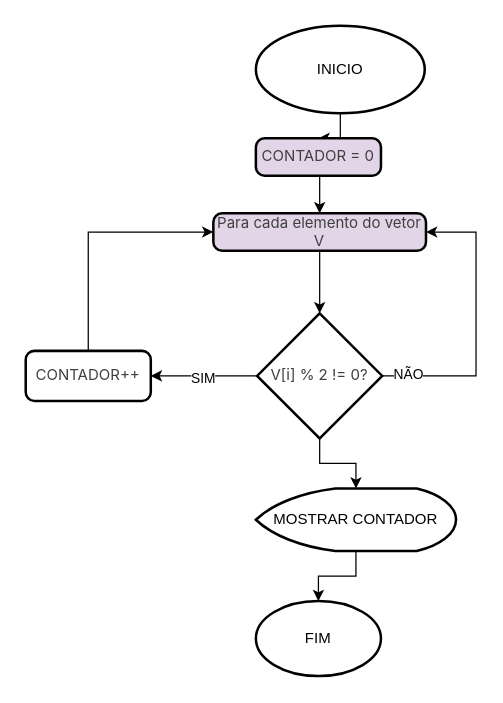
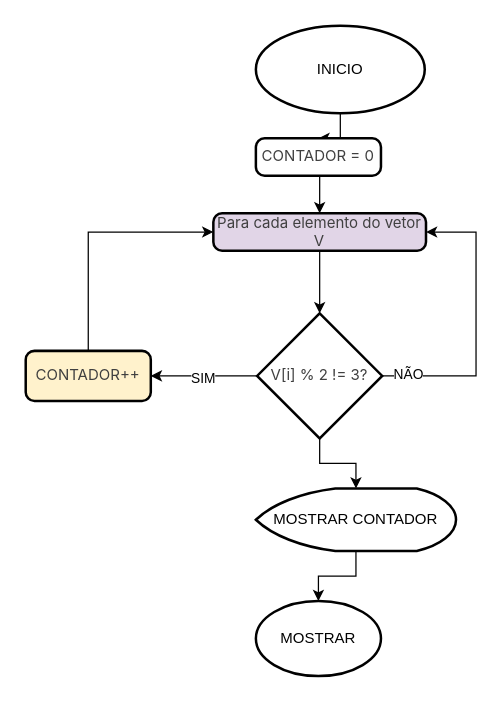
  <mxCell id="0" />
  <mxCell id="1" parent="0" />
  <mxCell id="2" style="edgeStyle=orthogonalEdgeStyle;rounded=0;orthogonalLoop=1;jettySize=auto;html=1;exitX=0.5;exitY=1;exitDx=0;exitDy=0;exitPerimeter=0;" edge="1" parent="1" source="3" target="6"><mxGeometry relative="1" as="geometry" /></mxCell>
  <mxCell id="3" value="INICIO" style="strokeWidth=2;html=1;shape=mxgraph.flowchart.start_1;whiteSpace=wrap;" vertex="1" parent="1"><mxGeometry x="204" y="20" width="135" height="70" as="geometry" /></mxCell>
- <mxCell id="4" value="FIM" style="strokeWidth=2;html=1;shape=mxgraph.flowchart.start_1;whiteSpace=wrap;" vertex="1" parent="1"><mxGeometry x="204" y="480" width="100" height="60" as="geometry" /></mxCell>
+ <mxCell id="4" value="MOSTRAR" style="strokeWidth=2;html=1;shape=mxgraph.flowchart.start_1;whiteSpace=wrap;" vertex="1" parent="1"><mxGeometry x="204" y="480" width="100" height="60" as="geometry" /></mxCell>
  <mxCell id="5" style="edgeStyle=orthogonalEdgeStyle;rounded=0;orthogonalLoop=1;jettySize=auto;html=1;exitX=0.5;exitY=1;exitDx=0;exitDy=0;entryX=0.5;entryY=0;entryDx=0;entryDy=0;" edge="1" parent="1" source="6" target="7"><mxGeometry relative="1" as="geometry" /></mxCell>
- <mxCell id="6" value="&lt;span style=&quot;color: rgb(64, 64, 64); font-family: Inter, system-ui, -apple-system, BlinkMacSystemFont, &amp;quot;Segoe UI&amp;quot;, Roboto, &amp;quot;Noto Sans&amp;quot;, Ubuntu, Cantarell, &amp;quot;Helvetica Neue&amp;quot;, Oxygen, &amp;quot;Open Sans&amp;quot;, sans-serif; text-align: left;&quot;&gt;&lt;font&gt;CONTADOR = 0&lt;/font&gt;&lt;/span&gt;" style="rounded=1;whiteSpace=wrap;html=1;absoluteArcSize=1;arcSize=14;strokeWidth=2;fillColor=#e1d5e7;" vertex="1" parent="1"><mxGeometry x="204" y="110" width="100" height="30" as="geometry" /></mxCell>
+ <mxCell id="6" value="&lt;span style=&quot;color: rgb(64, 64, 64); font-family: Inter, system-ui, -apple-system, BlinkMacSystemFont, &amp;quot;Segoe UI&amp;quot;, Roboto, &amp;quot;Noto Sans&amp;quot;, Ubuntu, Cantarell, &amp;quot;Helvetica Neue&amp;quot;, Oxygen, &amp;quot;Open Sans&amp;quot;, sans-serif; text-align: left;&quot;&gt;&lt;font&gt;CONTADOR = 0&lt;/font&gt;&lt;/span&gt;" style="rounded=1;whiteSpace=wrap;html=1;absoluteArcSize=1;arcSize=14;strokeWidth=2;" vertex="1" parent="1"><mxGeometry x="204" y="110" width="100" height="30" as="geometry" /></mxCell>
  <mxCell id="7" value="&lt;span style=&quot;color: rgb(64, 64, 64); font-family: Inter, system-ui, -apple-system, BlinkMacSystemFont, &amp;quot;Segoe UI&amp;quot;, Roboto, &amp;quot;Noto Sans&amp;quot;, Ubuntu, Cantarell, &amp;quot;Helvetica Neue&amp;quot;, Oxygen, &amp;quot;Open Sans&amp;quot;, sans-serif; text-align: left;&quot;&gt;&lt;font&gt;Para cada elemento do vetor V&lt;/font&gt;&lt;/span&gt;" style="rounded=1;whiteSpace=wrap;html=1;absoluteArcSize=1;arcSize=14;strokeWidth=2;fillColor=#e1d5e7;" vertex="1" parent="1"><mxGeometry x="170" y="170" width="170" height="30" as="geometry" /></mxCell>
  <mxCell id="8" style="edgeStyle=orthogonalEdgeStyle;rounded=0;orthogonalLoop=1;jettySize=auto;html=1;exitX=0;exitY=0.5;exitDx=0;exitDy=0;exitPerimeter=0;entryX=1;entryY=0.5;entryDx=0;entryDy=0;" edge="1" parent="1" source="12" target="14"><mxGeometry relative="1" as="geometry" /></mxCell>
  <mxCell id="9" value="SIM" style="edgeLabel;html=1;align=center;verticalAlign=middle;resizable=0;points=[];" vertex="1" connectable="0" parent="8"><mxGeometry x="0.025" y="1" relative="1" as="geometry"><mxPoint as="offset" /></mxGeometry></mxCell>
  <mxCell id="10" style="edgeStyle=orthogonalEdgeStyle;rounded=0;orthogonalLoop=1;jettySize=auto;html=1;exitX=1;exitY=0.5;exitDx=0;exitDy=0;exitPerimeter=0;entryX=1;entryY=0.5;entryDx=0;entryDy=0;" edge="1" parent="1" source="12" target="7"><mxGeometry relative="1" as="geometry"><Array as="points"><mxPoint x="380" y="300" /><mxPoint x="380" y="185" /></Array></mxGeometry></mxCell>
  <mxCell id="11" value="NÃO" style="edgeLabel;html=1;align=center;verticalAlign=middle;resizable=0;points=[];" vertex="1" connectable="0" parent="10"><mxGeometry x="-0.826" y="2" relative="1" as="geometry"><mxPoint as="offset" /></mxGeometry></mxCell>
- <mxCell id="12" value="&lt;span style=&quot;color: rgb(64, 64, 64); font-family: Inter, system-ui, -apple-system, BlinkMacSystemFont, &amp;quot;Segoe UI&amp;quot;, Roboto, &amp;quot;Noto Sans&amp;quot;, Ubuntu, Cantarell, &amp;quot;Helvetica Neue&amp;quot;, Oxygen, &amp;quot;Open Sans&amp;quot;, sans-serif; text-align: left;&quot;&gt;&lt;font&gt;V[i] % 2 != 0?&lt;/font&gt;&lt;/span&gt;" style="strokeWidth=2;html=1;shape=mxgraph.flowchart.decision;whiteSpace=wrap;" vertex="1" parent="1"><mxGeometry x="205" y="250" width="100" height="100" as="geometry" /></mxCell>
+ <mxCell id="12" value="&lt;span style=&quot;color: rgb(64, 64, 64); font-family: Inter, system-ui, -apple-system, BlinkMacSystemFont, &amp;quot;Segoe UI&amp;quot;, Roboto, &amp;quot;Noto Sans&amp;quot;, Ubuntu, Cantarell, &amp;quot;Helvetica Neue&amp;quot;, Oxygen, &amp;quot;Open Sans&amp;quot;, sans-serif; text-align: left;&quot;&gt;&lt;font&gt;V[i] % 2 != 3?&lt;/font&gt;&lt;/span&gt;" style="strokeWidth=2;html=1;shape=mxgraph.flowchart.decision;whiteSpace=wrap;" vertex="1" parent="1"><mxGeometry x="205" y="250" width="100" height="100" as="geometry" /></mxCell>
  <mxCell id="13" style="edgeStyle=orthogonalEdgeStyle;rounded=0;orthogonalLoop=1;jettySize=auto;html=1;exitX=0.5;exitY=0;exitDx=0;exitDy=0;entryX=0;entryY=0.5;entryDx=0;entryDy=0;" edge="1" parent="1" source="14" target="7"><mxGeometry relative="1" as="geometry" /></mxCell>
- <mxCell id="14" value="&lt;span style=&quot;color: rgb(64, 64, 64); font-family: Inter, system-ui, -apple-system, BlinkMacSystemFont, &amp;quot;Segoe UI&amp;quot;, Roboto, &amp;quot;Noto Sans&amp;quot;, Ubuntu, Cantarell, &amp;quot;Helvetica Neue&amp;quot;, Oxygen, &amp;quot;Open Sans&amp;quot;, sans-serif; text-align: left;&quot;&gt;&lt;font&gt;CONTADOR++&lt;/font&gt;&lt;/span&gt;" style="rounded=1;whiteSpace=wrap;html=1;absoluteArcSize=1;arcSize=14;strokeWidth=2;" vertex="1" parent="1"><mxGeometry x="20" y="280" width="100" height="40" as="geometry" /></mxCell>
+ <mxCell id="14" value="&lt;span style=&quot;color: rgb(64, 64, 64); font-family: Inter, system-ui, -apple-system, BlinkMacSystemFont, &amp;quot;Segoe UI&amp;quot;, Roboto, &amp;quot;Noto Sans&amp;quot;, Ubuntu, Cantarell, &amp;quot;Helvetica Neue&amp;quot;, Oxygen, &amp;quot;Open Sans&amp;quot;, sans-serif; text-align: left;&quot;&gt;&lt;font&gt;CONTADOR++&lt;/font&gt;&lt;/span&gt;" style="rounded=1;whiteSpace=wrap;html=1;absoluteArcSize=1;arcSize=14;strokeWidth=2;fillColor=#fff2cc;" vertex="1" parent="1"><mxGeometry x="20" y="280" width="100" height="40" as="geometry" /></mxCell>
  <mxCell id="15" style="edgeStyle=orthogonalEdgeStyle;rounded=0;orthogonalLoop=1;jettySize=auto;html=1;exitX=0.5;exitY=1;exitDx=0;exitDy=0;entryX=0.5;entryY=0;entryDx=0;entryDy=0;entryPerimeter=0;" edge="1" parent="1" source="7" target="12"><mxGeometry relative="1" as="geometry" /></mxCell>
  <mxCell id="16" value="MOSTRAR CONTADOR" style="strokeWidth=2;html=1;shape=mxgraph.flowchart.display;whiteSpace=wrap;" vertex="1" parent="1"><mxGeometry x="204" y="390" width="160" height="50" as="geometry" /></mxCell>
  <mxCell id="17" style="edgeStyle=orthogonalEdgeStyle;rounded=0;orthogonalLoop=1;jettySize=auto;html=1;exitX=0.5;exitY=1;exitDx=0;exitDy=0;exitPerimeter=0;entryX=0.5;entryY=0;entryDx=0;entryDy=0;entryPerimeter=0;" edge="1" parent="1" source="12" target="16"><mxGeometry relative="1" as="geometry" /></mxCell>
  <mxCell id="18" style="edgeStyle=orthogonalEdgeStyle;rounded=0;orthogonalLoop=1;jettySize=auto;html=1;exitX=0.5;exitY=1;exitDx=0;exitDy=0;exitPerimeter=0;entryX=0.5;entryY=0;entryDx=0;entryDy=0;entryPerimeter=0;" edge="1" parent="1" source="16" target="4"><mxGeometry relative="1" as="geometry" /></mxCell>
